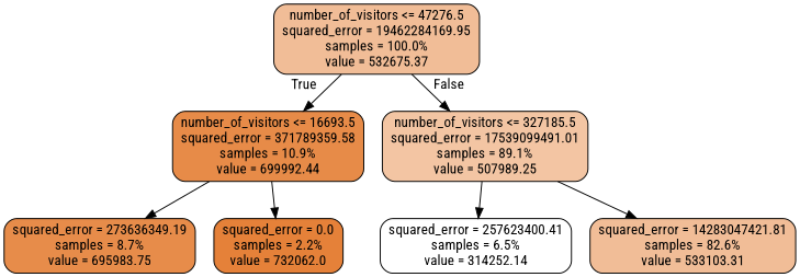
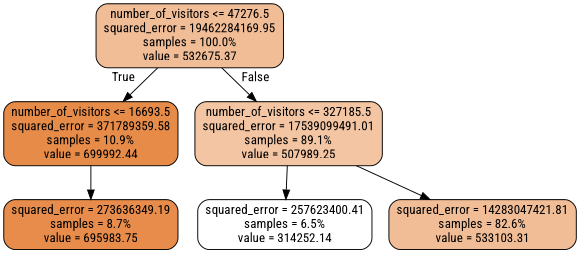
  digraph {
    fontname="Roboto Condensed"
    node [color=black fillcolor="#f1bd97" fontname="Roboto Condensed" shape=box style="filled, rounded"]
    edge [fontname="Roboto Condensed"]
    n1 [label="number_of_visitors <= 47276.5\nsquared_error = 19462284169.95\nsamples = 100.0%\nvalue = 532675.37"]
    n2 [fillcolor="#e78b48" label="number_of_visitors <= 16693.5\nsquared_error = 371789359.58\nsamples = 10.9%\nvalue = 699992.44"]
    n3 [fillcolor="#f3c5a3" label="number_of_visitors <= 327185.5\nsquared_error = 17539099491.01\nsamples = 89.1%\nvalue = 507989.25"]
    n4 [fillcolor="#e78c4a" label="squared_error = 273636349.19\nsamples = 8.7%\nvalue = 695983.75"]
-   n5 [fillcolor="#e58139" label="squared_error = 0.0\nsamples = 2.2%\nvalue = 732062.0"]
    n6 [fillcolor="#ffffff" label="squared_error = 257623400.41\nsamples = 6.5%\nvalue = 314252.14"]
    n7 [label="squared_error = 14283047421.81\nsamples = 82.6%\nvalue = 533103.31"]
    n1 -> n2 [headlabel=True labelangle=45 labeldistance=2.5]
    n1 -> n3 [headlabel=False labelangle=-45 labeldistance=2.5]
    n2 -> n4
-   n2 -> n5
    n3 -> n6
    n3 -> n7
  }
